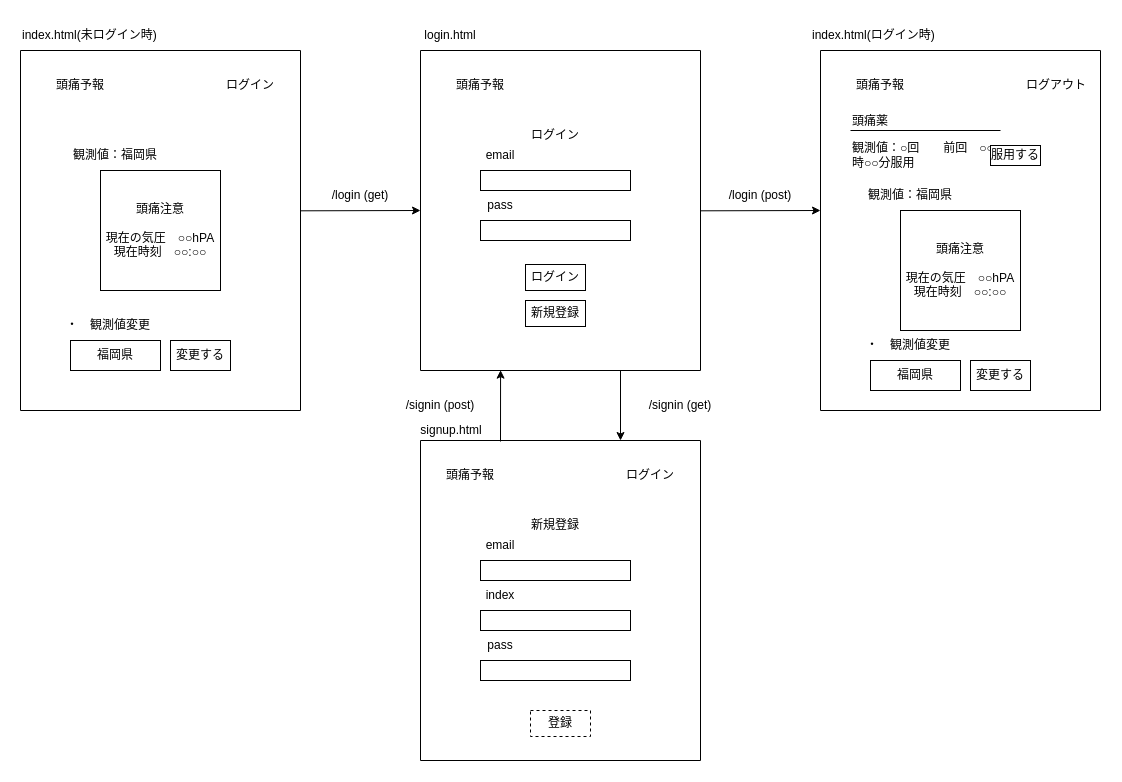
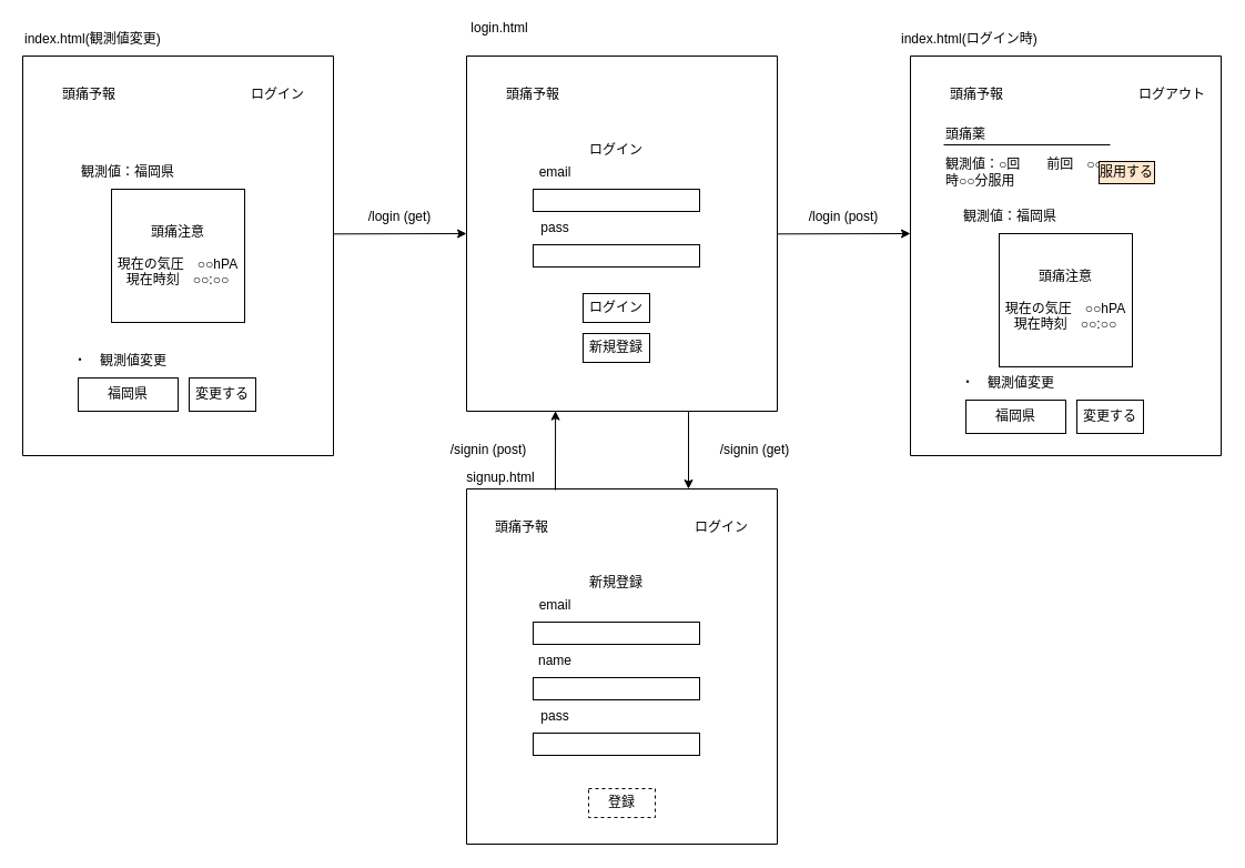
  <mxCell id="0" />
  <mxCell id="1" parent="0" />
  <mxCell id="2" value="" style="group;align=left;" parent="1" vertex="1" connectable="0"><mxGeometry x="20" y="20" width="280" height="390" as="geometry" /></mxCell>
  <mxCell id="3" value="" style="swimlane;startSize=0;" parent="2" vertex="1"><mxGeometry y="30" width="280" height="360" as="geometry" /></mxCell>
  <mxCell id="4" value="頭痛注意&lt;div&gt;&lt;br&gt;&lt;/div&gt;&lt;div&gt;現在の気圧　○○hPA&lt;/div&gt;&lt;div&gt;現在時刻　○○:○○&lt;/div&gt;" style="whiteSpace=wrap;html=1;aspect=fixed;" parent="3" vertex="1"><mxGeometry x="80" y="120" width="120" height="120" as="geometry" /></mxCell>
  <mxCell id="5" value="福岡県" style="rounded=0;whiteSpace=wrap;html=1;" parent="3" vertex="1"><mxGeometry x="50" y="290" width="90" height="30" as="geometry" /></mxCell>
  <mxCell id="6" value="変更する" style="rounded=0;whiteSpace=wrap;html=1;" parent="3" vertex="1"><mxGeometry x="150" y="290" width="60" height="30" as="geometry" /></mxCell>
  <mxCell id="7" value="・　観測値変更" style="text;strokeColor=none;fillColor=none;align=left;verticalAlign=middle;spacingLeft=4;spacingRight=4;overflow=hidden;points=[[0,0.5],[1,0.5]];portConstraint=eastwest;rotatable=0;whiteSpace=wrap;html=1;" parent="3" vertex="1"><mxGeometry x="40" y="260" width="140" height="30" as="geometry" /></mxCell>
  <mxCell id="8" value="ログイン" style="text;strokeColor=none;fillColor=none;align=left;verticalAlign=middle;spacingLeft=4;spacingRight=4;overflow=hidden;points=[[0,0.5],[1,0.5]];portConstraint=eastwest;rotatable=0;whiteSpace=wrap;html=1;" parent="3" vertex="1"><mxGeometry x="200" y="20" width="80" height="30" as="geometry" /></mxCell>
  <mxCell id="9" value="頭痛予報" style="text;strokeColor=none;fillColor=none;align=left;verticalAlign=middle;spacingLeft=4;spacingRight=4;overflow=hidden;points=[[0,0.5],[1,0.5]];portConstraint=eastwest;rotatable=0;whiteSpace=wrap;html=1;" parent="3" vertex="1"><mxGeometry x="30" y="20" width="80" height="30" as="geometry" /></mxCell>
  <mxCell id="10" value="観測値：福岡県" style="text;html=1;align=center;verticalAlign=middle;whiteSpace=wrap;rounded=0;" parent="3" vertex="1"><mxGeometry x="35" y="90" width="120" height="30" as="geometry" /></mxCell>
- <mxCell id="11" value="index.html(未ログイン時)" style="text;html=1;align=left;verticalAlign=middle;whiteSpace=wrap;rounded=0;" parent="2" vertex="1"><mxGeometry width="170" height="30" as="geometry" /></mxCell>
+ <mxCell id="11" value="index.html(観測値変更)" style="text;html=1;align=left;verticalAlign=middle;whiteSpace=wrap;rounded=0;" parent="2" vertex="1"><mxGeometry width="170" height="30" as="geometry" /></mxCell>
  <mxCell id="12" value="" style="endArrow=classic;html=1;exitX=1.017;exitY=0.437;exitDx=0;exitDy=0;exitPerimeter=0;" parent="1" edge="1"><mxGeometry width="50" height="50" relative="1" as="geometry"><mxPoint x="300" y="210.32" as="sourcePoint" /><mxPoint x="420" y="210" as="targetPoint" /></mxGeometry></mxCell>
  <mxCell id="13" value="" style="swimlane;startSize=0;verticalAlign=bottom;" parent="1" vertex="1"><mxGeometry x="820" y="50" width="280" height="360" as="geometry" /></mxCell>
  <mxCell id="14" value="&lt;span style=&quot;color: rgb(0, 0, 0);&quot;&gt;頭痛注意&lt;/span&gt;&lt;div&gt;&lt;br&gt;&lt;/div&gt;&lt;div&gt;現在の気圧　○○hPA&lt;/div&gt;&lt;div&gt;現在時刻　○○:○○&lt;/div&gt;" style="whiteSpace=wrap;html=1;aspect=fixed;" parent="13" vertex="1"><mxGeometry x="80" y="160" width="120" height="120" as="geometry" /></mxCell>
  <mxCell id="15" value="福岡県" style="rounded=0;whiteSpace=wrap;html=1;" parent="13" vertex="1"><mxGeometry x="50" y="310" width="90" height="30" as="geometry" /></mxCell>
  <mxCell id="16" value="変更する" style="rounded=0;whiteSpace=wrap;html=1;" parent="13" vertex="1"><mxGeometry x="150" y="310" width="60" height="30" as="geometry" /></mxCell>
  <mxCell id="17" value="・　観測値変更" style="text;strokeColor=none;fillColor=none;align=left;verticalAlign=middle;spacingLeft=4;spacingRight=4;overflow=hidden;points=[[0,0.5],[1,0.5]];portConstraint=eastwest;rotatable=0;whiteSpace=wrap;html=1;" parent="13" vertex="1"><mxGeometry x="40" y="280" width="140" height="30" as="geometry" /></mxCell>
  <mxCell id="18" value="頭痛予報" style="text;strokeColor=none;fillColor=none;align=left;verticalAlign=middle;spacingLeft=4;spacingRight=4;overflow=hidden;points=[[0,0.5],[1,0.5]];portConstraint=eastwest;rotatable=0;whiteSpace=wrap;html=1;" parent="13" vertex="1"><mxGeometry x="30" y="20" width="80" height="30" as="geometry" /></mxCell>
  <mxCell id="19" value="観測値：福岡県" style="text;html=1;align=center;verticalAlign=middle;whiteSpace=wrap;rounded=0;" parent="13" vertex="1"><mxGeometry x="30" y="130" width="120" height="30" as="geometry" /></mxCell>
  <mxCell id="20" value="観測値：○回　　前回　○○時○○分服用" style="text;html=1;align=left;verticalAlign=middle;whiteSpace=wrap;rounded=0;" parent="13" vertex="1"><mxGeometry x="30" y="90" width="150" height="30" as="geometry" /></mxCell>
  <mxCell id="21" value="頭痛薬" style="text;html=1;align=left;verticalAlign=bottom;whiteSpace=wrap;rounded=0;" parent="13" vertex="1"><mxGeometry x="30" y="50" width="150" height="30" as="geometry" /></mxCell>
  <mxCell id="22" value="" style="endArrow=none;html=1;exitX=0;exitY=1;exitDx=0;exitDy=0;entryX=1;entryY=1;entryDx=0;entryDy=0;" parent="13" source="21" target="21" edge="1"><mxGeometry width="50" height="50" relative="1" as="geometry"><mxPoint x="60" y="220" as="sourcePoint" /><mxPoint x="110" y="170" as="targetPoint" /></mxGeometry></mxCell>
  <mxCell id="23" value="ログアウト" style="text;strokeColor=none;fillColor=none;align=left;verticalAlign=middle;spacingLeft=4;spacingRight=4;overflow=hidden;points=[[0,0.5],[1,0.5]];portConstraint=eastwest;rotatable=0;whiteSpace=wrap;html=1;" parent="13" vertex="1"><mxGeometry x="200" y="20" width="80" height="30" as="geometry" /></mxCell>
- <mxCell id="24" value="服用する" style="rounded=0;whiteSpace=wrap;html=1;" parent="13" vertex="1"><mxGeometry x="170" y="95" width="50" height="20" as="geometry" /></mxCell>
+ <mxCell id="24" value="服用する" style="rounded=0;whiteSpace=wrap;html=1;fillColor=#ffe6cc;" parent="13" vertex="1"><mxGeometry x="170" y="95" width="50" height="20" as="geometry" /></mxCell>
  <mxCell id="25" value="" style="swimlane;startSize=0;" parent="1" vertex="1"><mxGeometry x="420" y="50" width="280" height="320" as="geometry" /></mxCell>
  <mxCell id="26" value="ログイン" style="rounded=0;whiteSpace=wrap;html=1;" parent="25" vertex="1"><mxGeometry x="105" y="214" width="60" height="26" as="geometry" /></mxCell>
  <mxCell id="27" value="ログイン" style="text;strokeColor=none;fillColor=none;align=left;verticalAlign=middle;spacingLeft=4;spacingRight=4;overflow=hidden;points=[[0,0.5],[1,0.5]];portConstraint=eastwest;rotatable=0;whiteSpace=wrap;html=1;" parent="25" vertex="1"><mxGeometry x="105" y="70" width="80" height="30" as="geometry" /></mxCell>
  <mxCell id="28" value="頭痛予報" style="text;strokeColor=none;fillColor=none;align=left;verticalAlign=middle;spacingLeft=4;spacingRight=4;overflow=hidden;points=[[0,0.5],[1,0.5]];portConstraint=eastwest;rotatable=0;whiteSpace=wrap;html=1;" parent="25" vertex="1"><mxGeometry x="30" y="20" width="80" height="30" as="geometry" /></mxCell>
  <mxCell id="29" value="email" style="text;html=1;align=center;verticalAlign=middle;whiteSpace=wrap;rounded=0;" parent="25" vertex="1"><mxGeometry x="20" y="90" width="120" height="30" as="geometry" /></mxCell>
  <mxCell id="30" value="" style="rounded=0;whiteSpace=wrap;html=1;" parent="25" vertex="1"><mxGeometry x="60" y="120" width="150" height="20" as="geometry" /></mxCell>
  <mxCell id="31" value="pass" style="text;html=1;align=center;verticalAlign=middle;whiteSpace=wrap;rounded=0;" parent="25" vertex="1"><mxGeometry x="20" y="140" width="120" height="30" as="geometry" /></mxCell>
  <mxCell id="32" value="" style="rounded=0;whiteSpace=wrap;html=1;" parent="25" vertex="1"><mxGeometry x="60" y="170" width="150" height="20" as="geometry" /></mxCell>
  <mxCell id="33" value="新規登録" style="rounded=0;whiteSpace=wrap;html=1;" parent="25" vertex="1"><mxGeometry x="105" y="250" width="60" height="26" as="geometry" /></mxCell>
  <mxCell id="34" value="" style="endArrow=classic;html=1;exitX=1.017;exitY=0.437;exitDx=0;exitDy=0;exitPerimeter=0;" parent="1" edge="1"><mxGeometry width="50" height="50" relative="1" as="geometry"><mxPoint x="700" y="210.32" as="sourcePoint" /><mxPoint x="820" y="210" as="targetPoint" /></mxGeometry></mxCell>
  <mxCell id="35" value="&lt;span style=&quot;color: rgb(0, 0, 0);&quot;&gt;index.html(ログイン時)&lt;/span&gt;" style="text;html=1;align=left;verticalAlign=middle;whiteSpace=wrap;rounded=0;" parent="1" vertex="1"><mxGeometry x="810" y="20" width="210" height="30" as="geometry" /></mxCell>
- <mxCell id="36" value="login.html" style="text;html=1;align=center;verticalAlign=middle;whiteSpace=wrap;rounded=0;" parent="1" vertex="1"><mxGeometry x="410" y="20" width="80" height="30" as="geometry" /></mxCell>
+ <mxCell id="36" value="login.html" style="text;html=1;align=center;verticalAlign=middle;whiteSpace=wrap;rounded=0;" parent="1" vertex="1"><mxGeometry x="410" y="10" width="80" height="30" as="geometry" /></mxCell>
  <mxCell id="37" value="/login (get)" style="text;html=1;align=center;verticalAlign=middle;whiteSpace=wrap;rounded=0;" parent="1" vertex="1"><mxGeometry x="320" y="180" width="80" height="30" as="geometry" /></mxCell>
  <mxCell id="38" value="/login (post)" style="text;html=1;align=center;verticalAlign=middle;whiteSpace=wrap;rounded=0;" parent="1" vertex="1"><mxGeometry x="720" y="180" width="80" height="30" as="geometry" /></mxCell>
  <mxCell id="39" value="" style="swimlane;startSize=0;" parent="1" vertex="1"><mxGeometry x="420" y="440" width="280" height="320" as="geometry" /></mxCell>
  <mxCell id="40" value="新規登録" style="text;strokeColor=none;fillColor=none;align=left;verticalAlign=middle;spacingLeft=4;spacingRight=4;overflow=hidden;points=[[0,0.5],[1,0.5]];portConstraint=eastwest;rotatable=0;whiteSpace=wrap;html=1;" parent="39" vertex="1"><mxGeometry x="105" y="70" width="80" height="30" as="geometry" /></mxCell>
  <mxCell id="41" value="頭痛予報" style="text;strokeColor=none;fillColor=none;align=left;verticalAlign=middle;spacingLeft=4;spacingRight=4;overflow=hidden;points=[[0,0.5],[1,0.5]];portConstraint=eastwest;rotatable=0;whiteSpace=wrap;html=1;" parent="39" vertex="1"><mxGeometry x="20" y="20" width="80" height="30" as="geometry" /></mxCell>
  <mxCell id="42" value="email" style="text;html=1;align=center;verticalAlign=middle;whiteSpace=wrap;rounded=0;" parent="39" vertex="1"><mxGeometry x="20" y="90" width="120" height="30" as="geometry" /></mxCell>
  <mxCell id="43" value="" style="rounded=0;whiteSpace=wrap;html=1;" parent="39" vertex="1"><mxGeometry x="60" y="120" width="150" height="20" as="geometry" /></mxCell>
  <mxCell id="44" value="pass" style="text;html=1;align=center;verticalAlign=middle;whiteSpace=wrap;rounded=0;" parent="39" vertex="1"><mxGeometry x="20" y="190" width="120" height="30" as="geometry" /></mxCell>
  <mxCell id="45" value="" style="rounded=0;whiteSpace=wrap;html=1;" parent="39" vertex="1"><mxGeometry x="60" y="220" width="150" height="20" as="geometry" /></mxCell>
  <mxCell id="46" value="登録" style="rounded=0;whiteSpace=wrap;html=1;dashed=1;" parent="39" vertex="1"><mxGeometry x="110" y="270" width="60" height="26" as="geometry" /></mxCell>
- <mxCell id="47" value="index" style="text;html=1;align=center;verticalAlign=middle;whiteSpace=wrap;rounded=0;" parent="39" vertex="1"><mxGeometry x="20" y="140" width="120" height="30" as="geometry" /></mxCell>
+ <mxCell id="47" value="name" style="text;html=1;align=center;verticalAlign=middle;whiteSpace=wrap;rounded=0;" parent="39" vertex="1"><mxGeometry x="20" y="140" width="120" height="30" as="geometry" /></mxCell>
  <mxCell id="48" value="" style="rounded=0;whiteSpace=wrap;html=1;" parent="39" vertex="1"><mxGeometry x="60" y="170" width="150" height="20" as="geometry" /></mxCell>
  <mxCell id="49" value="ログイン" style="text;strokeColor=none;fillColor=none;align=left;verticalAlign=middle;spacingLeft=4;spacingRight=4;overflow=hidden;points=[[0,0.5],[1,0.5]];portConstraint=eastwest;rotatable=0;whiteSpace=wrap;html=1;" parent="39" vertex="1"><mxGeometry x="200" y="20" width="80" height="30" as="geometry" /></mxCell>
  <mxCell id="50" value="" style="endArrow=classic;html=1;exitX=0.5;exitY=1;exitDx=0;exitDy=0;entryX=0.5;entryY=0;entryDx=0;entryDy=0;" parent="1" edge="1"><mxGeometry width="50" height="50" relative="1" as="geometry"><mxPoint x="620" y="370" as="sourcePoint" /><mxPoint x="620" y="440" as="targetPoint" /></mxGeometry></mxCell>
  <mxCell id="51" value="/signin (get)" style="text;html=1;align=center;verticalAlign=middle;whiteSpace=wrap;rounded=0;" parent="1" vertex="1"><mxGeometry x="620" y="390" width="120" height="30" as="geometry" /></mxCell>
  <mxCell id="52" value="" style="endArrow=classic;html=1;entryX=0.286;entryY=0.999;entryDx=0;entryDy=0;entryPerimeter=0;" parent="1" target="25" edge="1"><mxGeometry width="50" height="50" relative="1" as="geometry"><mxPoint x="500" y="441" as="sourcePoint" /><mxPoint x="570" y="450" as="targetPoint" /></mxGeometry></mxCell>
  <mxCell id="53" value="/&lt;span style=&quot;color: rgb(0, 0, 0);&quot;&gt;signin&amp;nbsp;&lt;/span&gt;(post)" style="text;html=1;align=center;verticalAlign=middle;whiteSpace=wrap;rounded=0;" parent="1" vertex="1"><mxGeometry x="370" y="390" width="140" height="30" as="geometry" /></mxCell>
  <mxCell id="54" value="signup.html" style="text;html=1;align=center;verticalAlign=middle;whiteSpace=wrap;rounded=0;" vertex="1" parent="1"><mxGeometry x="411" y="415" width="80" height="30" as="geometry" /></mxCell>
